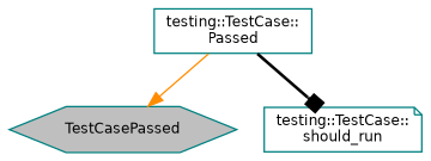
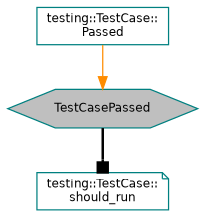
  digraph {
    rankdir=TB
    node [color=teal fontname=Helvetica fontsize=10]
    edge [fontname=Helvetica fontsize=10 labelfontname=Helvetica labelfontsize=10]
    n1 [fillcolor=grey75 fontcolor=black height=0.2 label=TestCasePassed shape=hexagon style=filled width=0.4]
    n2 [height=0.2 label="testing::TestCase::\lshould_run" shape=note width=0.4]
    n3 [height=0.2 label="testing::TestCase::\lPassed" shape=box width=0.4]
-   n3 -> n2 [arrowhead=box color=black style=bold]
+   n1 -> n2 [arrowhead=box color=black style=bold]
    n3 -> n1 [arrowhead=normal color=darkorange style=solid]
  }
